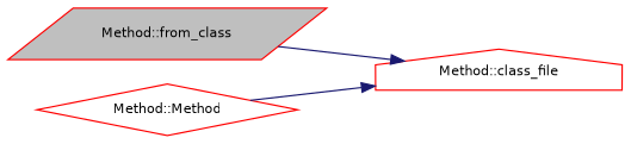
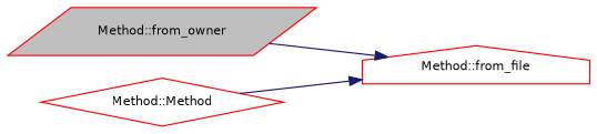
  digraph {
    rankdir=LR
    node [color=red fontname=Helvetica fontsize=10]
    edge [color=midnightblue fontname=Helvetica fontsize=10 labelfontname=Helvetica labelfontsize=10 style=solid]
-   n1 [fillcolor=grey75 fontcolor=black height=0.2 label="Method::from_class" shape=parallelogram style=filled width=0.4]
-   n2 [height=0.2 label="Method::class_file" shape=house width=0.4]
+   n1 [fillcolor=grey75 fontcolor=black height=0.2 label="Method::from_owner" shape=parallelogram style=filled width=0.4]
+   n2 [height=0.2 label="Method::from_file" shape=house width=0.4]
    n3 [height=0.2 label="Method::Method" shape=diamond width=0.4]
    n1 -> n2
    n3 -> n2
  }
